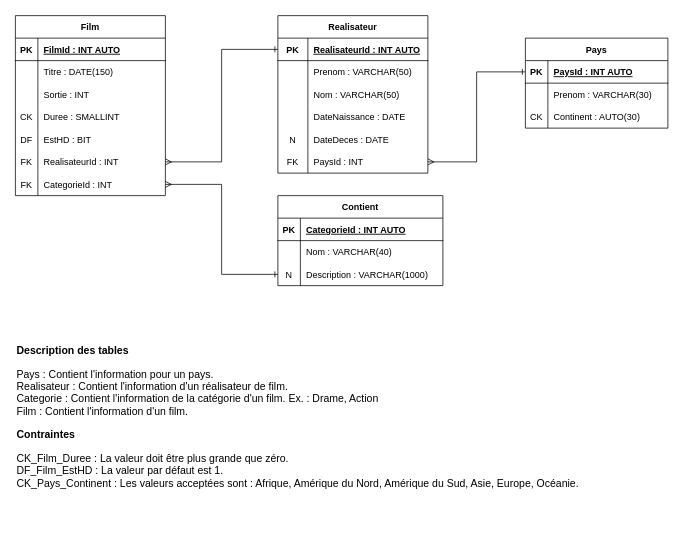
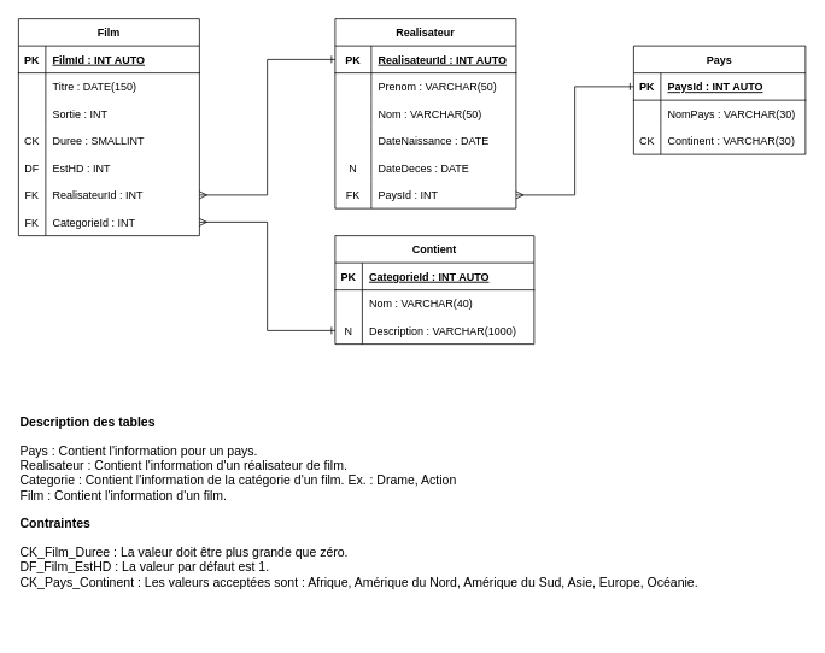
  <mxCell id="0" />
  <mxCell id="1" parent="0" />
  <mxCell id="2" value="Film" style="shape=table;startSize=30;container=1;collapsible=1;childLayout=tableLayout;fixedRows=1;rowLines=0;fontStyle=1;align=center;resizeLast=1;" parent="1" vertex="1"><mxGeometry x="20" y="20" width="200" height="240" as="geometry" /></mxCell>
  <mxCell id="3" value="" style="shape=tableRow;horizontal=0;startSize=0;swimlaneHead=0;swimlaneBody=0;fillColor=none;collapsible=0;dropTarget=0;points=[[0,0.5],[1,0.5]];portConstraint=eastwest;top=0;left=0;right=0;bottom=1;" parent="2" vertex="1"><mxGeometry y="30" width="200" height="30" as="geometry" /></mxCell>
  <mxCell id="4" value="PK" style="shape=partialRectangle;connectable=0;fillColor=none;top=0;left=0;bottom=0;right=0;fontStyle=1;overflow=hidden;" parent="3" vertex="1"><mxGeometry width="30" height="30" as="geometry"><mxRectangle width="30" height="30" as="alternateBounds" /></mxGeometry></mxCell>
  <mxCell id="5" value="FilmId : INT AUTO" style="shape=partialRectangle;connectable=0;fillColor=none;top=0;left=0;bottom=0;right=0;align=left;spacingLeft=6;fontStyle=5;overflow=hidden;" parent="3" vertex="1"><mxGeometry x="30" width="170" height="30" as="geometry"><mxRectangle width="170" height="30" as="alternateBounds" /></mxGeometry></mxCell>
  <mxCell id="6" value="" style="shape=tableRow;horizontal=0;startSize=0;swimlaneHead=0;swimlaneBody=0;fillColor=none;collapsible=0;dropTarget=0;points=[[0,0.5],[1,0.5]];portConstraint=eastwest;top=0;left=0;right=0;bottom=0;" parent="2" vertex="1"><mxGeometry y="60" width="200" height="30" as="geometry" /></mxCell>
  <mxCell id="7" value="" style="shape=partialRectangle;connectable=0;fillColor=none;top=0;left=0;bottom=0;right=0;editable=1;overflow=hidden;" parent="6" vertex="1"><mxGeometry width="30" height="30" as="geometry"><mxRectangle width="30" height="30" as="alternateBounds" /></mxGeometry></mxCell>
  <mxCell id="8" value="Titre : DATE(150)" style="shape=partialRectangle;connectable=0;fillColor=none;top=0;left=0;bottom=0;right=0;align=left;spacingLeft=6;overflow=hidden;" parent="6" vertex="1"><mxGeometry x="30" width="170" height="30" as="geometry"><mxRectangle width="170" height="30" as="alternateBounds" /></mxGeometry></mxCell>
  <mxCell id="9" value="" style="shape=tableRow;horizontal=0;startSize=0;swimlaneHead=0;swimlaneBody=0;fillColor=none;collapsible=0;dropTarget=0;points=[[0,0.5],[1,0.5]];portConstraint=eastwest;top=0;left=0;right=0;bottom=0;" parent="2" vertex="1"><mxGeometry y="90" width="200" height="30" as="geometry" /></mxCell>
  <mxCell id="10" value="" style="shape=partialRectangle;connectable=0;fillColor=none;top=0;left=0;bottom=0;right=0;editable=1;overflow=hidden;" parent="9" vertex="1"><mxGeometry width="30" height="30" as="geometry"><mxRectangle width="30" height="30" as="alternateBounds" /></mxGeometry></mxCell>
  <mxCell id="11" value="Sortie : INT" style="shape=partialRectangle;connectable=0;fillColor=none;top=0;left=0;bottom=0;right=0;align=left;spacingLeft=6;overflow=hidden;" parent="9" vertex="1"><mxGeometry x="30" width="170" height="30" as="geometry"><mxRectangle width="170" height="30" as="alternateBounds" /></mxGeometry></mxCell>
  <mxCell id="12" value="" style="shape=tableRow;horizontal=0;startSize=0;swimlaneHead=0;swimlaneBody=0;fillColor=none;collapsible=0;dropTarget=0;points=[[0,0.5],[1,0.5]];portConstraint=eastwest;top=0;left=0;right=0;bottom=0;" parent="2" vertex="1"><mxGeometry y="120" width="200" height="30" as="geometry" /></mxCell>
  <mxCell id="13" value="CK" style="shape=partialRectangle;connectable=0;fillColor=none;top=0;left=0;bottom=0;right=0;editable=1;overflow=hidden;" parent="12" vertex="1"><mxGeometry width="30" height="30" as="geometry"><mxRectangle width="30" height="30" as="alternateBounds" /></mxGeometry></mxCell>
  <mxCell id="14" value="Duree : SMALLINT" style="shape=partialRectangle;connectable=0;fillColor=none;top=0;left=0;bottom=0;right=0;align=left;spacingLeft=6;overflow=hidden;" parent="12" vertex="1"><mxGeometry x="30" width="170" height="30" as="geometry"><mxRectangle width="170" height="30" as="alternateBounds" /></mxGeometry></mxCell>
  <mxCell id="15" value="" style="shape=tableRow;horizontal=0;startSize=0;swimlaneHead=0;swimlaneBody=0;fillColor=none;collapsible=0;dropTarget=0;points=[[0,0.5],[1,0.5]];portConstraint=eastwest;top=0;left=0;right=0;bottom=0;" parent="2" vertex="1"><mxGeometry y="150" width="200" height="30" as="geometry" /></mxCell>
  <mxCell id="16" value="DF" style="shape=partialRectangle;connectable=0;fillColor=none;top=0;left=0;bottom=0;right=0;editable=1;overflow=hidden;" parent="15" vertex="1"><mxGeometry width="30" height="30" as="geometry"><mxRectangle width="30" height="30" as="alternateBounds" /></mxGeometry></mxCell>
- <mxCell id="17" value="EstHD : BIT" style="shape=partialRectangle;connectable=0;fillColor=none;top=0;left=0;bottom=0;right=0;align=left;spacingLeft=6;overflow=hidden;" parent="15" vertex="1"><mxGeometry x="30" width="170" height="30" as="geometry"><mxRectangle width="170" height="30" as="alternateBounds" /></mxGeometry></mxCell>
+ <mxCell id="17" value="EstHD : INT" style="shape=partialRectangle;connectable=0;fillColor=none;top=0;left=0;bottom=0;right=0;align=left;spacingLeft=6;overflow=hidden;" parent="15" vertex="1"><mxGeometry x="30" width="170" height="30" as="geometry"><mxRectangle width="170" height="30" as="alternateBounds" /></mxGeometry></mxCell>
  <mxCell id="18" value="" style="shape=tableRow;horizontal=0;startSize=0;swimlaneHead=0;swimlaneBody=0;fillColor=none;collapsible=0;dropTarget=0;points=[[0,0.5],[1,0.5]];portConstraint=eastwest;top=0;left=0;right=0;bottom=0;" parent="2" vertex="1"><mxGeometry y="180" width="200" height="30" as="geometry" /></mxCell>
  <mxCell id="19" value="FK" style="shape=partialRectangle;connectable=0;fillColor=none;top=0;left=0;bottom=0;right=0;editable=1;overflow=hidden;" parent="18" vertex="1"><mxGeometry width="30" height="30" as="geometry"><mxRectangle width="30" height="30" as="alternateBounds" /></mxGeometry></mxCell>
  <mxCell id="20" value="RealisateurId : INT" style="shape=partialRectangle;connectable=0;fillColor=none;top=0;left=0;bottom=0;right=0;align=left;spacingLeft=6;overflow=hidden;" parent="18" vertex="1"><mxGeometry x="30" width="170" height="30" as="geometry"><mxRectangle width="170" height="30" as="alternateBounds" /></mxGeometry></mxCell>
  <mxCell id="21" value="" style="shape=tableRow;horizontal=0;startSize=0;swimlaneHead=0;swimlaneBody=0;fillColor=none;collapsible=0;dropTarget=0;points=[[0,0.5],[1,0.5]];portConstraint=eastwest;top=0;left=0;right=0;bottom=0;" parent="2" vertex="1"><mxGeometry y="210" width="200" height="30" as="geometry" /></mxCell>
  <mxCell id="22" value="FK" style="shape=partialRectangle;connectable=0;fillColor=none;top=0;left=0;bottom=0;right=0;editable=1;overflow=hidden;" parent="21" vertex="1"><mxGeometry width="30" height="30" as="geometry"><mxRectangle width="30" height="30" as="alternateBounds" /></mxGeometry></mxCell>
  <mxCell id="23" value="CategorieId : INT" style="shape=partialRectangle;connectable=0;fillColor=none;top=0;left=0;bottom=0;right=0;align=left;spacingLeft=6;overflow=hidden;" parent="21" vertex="1"><mxGeometry x="30" width="170" height="30" as="geometry"><mxRectangle width="170" height="30" as="alternateBounds" /></mxGeometry></mxCell>
  <mxCell id="24" value="Realisateur" style="shape=table;startSize=30;container=1;collapsible=1;childLayout=tableLayout;fixedRows=1;rowLines=0;fontStyle=1;align=center;resizeLast=1;" parent="1" vertex="1"><mxGeometry x="370" y="20" width="200" height="210" as="geometry" /></mxCell>
  <mxCell id="25" value="" style="shape=tableRow;horizontal=0;startSize=0;swimlaneHead=0;swimlaneBody=0;fillColor=none;collapsible=0;dropTarget=0;points=[[0,0.5],[1,0.5]];portConstraint=eastwest;top=0;left=0;right=0;bottom=1;" parent="24" vertex="1"><mxGeometry y="30" width="200" height="30" as="geometry" /></mxCell>
  <mxCell id="26" value="PK" style="shape=partialRectangle;connectable=0;fillColor=none;top=0;left=0;bottom=0;right=0;fontStyle=1;overflow=hidden;" parent="25" vertex="1"><mxGeometry width="40" height="30" as="geometry"><mxRectangle width="40" height="30" as="alternateBounds" /></mxGeometry></mxCell>
  <mxCell id="27" value="RealisateurId : INT AUTO" style="shape=partialRectangle;connectable=0;fillColor=none;top=0;left=0;bottom=0;right=0;align=left;spacingLeft=6;fontStyle=5;overflow=hidden;" parent="25" vertex="1"><mxGeometry x="40" width="160" height="30" as="geometry"><mxRectangle width="160" height="30" as="alternateBounds" /></mxGeometry></mxCell>
  <mxCell id="28" value="" style="shape=tableRow;horizontal=0;startSize=0;swimlaneHead=0;swimlaneBody=0;fillColor=none;collapsible=0;dropTarget=0;points=[[0,0.5],[1,0.5]];portConstraint=eastwest;top=0;left=0;right=0;bottom=0;" parent="24" vertex="1"><mxGeometry y="60" width="200" height="30" as="geometry" /></mxCell>
  <mxCell id="29" value="" style="shape=partialRectangle;connectable=0;fillColor=none;top=0;left=0;bottom=0;right=0;editable=1;overflow=hidden;" parent="28" vertex="1"><mxGeometry width="40" height="30" as="geometry"><mxRectangle width="40" height="30" as="alternateBounds" /></mxGeometry></mxCell>
  <mxCell id="30" value="Prenom : VARCHAR(50)" style="shape=partialRectangle;connectable=0;fillColor=none;top=0;left=0;bottom=0;right=0;align=left;spacingLeft=6;overflow=hidden;" parent="28" vertex="1"><mxGeometry x="40" width="160" height="30" as="geometry"><mxRectangle width="160" height="30" as="alternateBounds" /></mxGeometry></mxCell>
  <mxCell id="31" value="" style="shape=tableRow;horizontal=0;startSize=0;swimlaneHead=0;swimlaneBody=0;fillColor=none;collapsible=0;dropTarget=0;points=[[0,0.5],[1,0.5]];portConstraint=eastwest;top=0;left=0;right=0;bottom=0;" parent="24" vertex="1"><mxGeometry y="90" width="200" height="30" as="geometry" /></mxCell>
  <mxCell id="32" value="" style="shape=partialRectangle;connectable=0;fillColor=none;top=0;left=0;bottom=0;right=0;editable=1;overflow=hidden;" parent="31" vertex="1"><mxGeometry width="40" height="30" as="geometry"><mxRectangle width="40" height="30" as="alternateBounds" /></mxGeometry></mxCell>
  <mxCell id="33" value="Nom : VARCHAR(50)" style="shape=partialRectangle;connectable=0;fillColor=none;top=0;left=0;bottom=0;right=0;align=left;spacingLeft=6;overflow=hidden;" parent="31" vertex="1"><mxGeometry x="40" width="160" height="30" as="geometry"><mxRectangle width="160" height="30" as="alternateBounds" /></mxGeometry></mxCell>
  <mxCell id="34" value="" style="shape=tableRow;horizontal=0;startSize=0;swimlaneHead=0;swimlaneBody=0;fillColor=none;collapsible=0;dropTarget=0;points=[[0,0.5],[1,0.5]];portConstraint=eastwest;top=0;left=0;right=0;bottom=0;" parent="24" vertex="1"><mxGeometry y="120" width="200" height="30" as="geometry" /></mxCell>
  <mxCell id="35" value="" style="shape=partialRectangle;connectable=0;fillColor=none;top=0;left=0;bottom=0;right=0;editable=1;overflow=hidden;" parent="34" vertex="1"><mxGeometry width="40" height="30" as="geometry"><mxRectangle width="40" height="30" as="alternateBounds" /></mxGeometry></mxCell>
  <mxCell id="36" value="DateNaissance : DATE" style="shape=partialRectangle;connectable=0;fillColor=none;top=0;left=0;bottom=0;right=0;align=left;spacingLeft=6;overflow=hidden;" parent="34" vertex="1"><mxGeometry x="40" width="160" height="30" as="geometry"><mxRectangle width="160" height="30" as="alternateBounds" /></mxGeometry></mxCell>
  <mxCell id="37" value="" style="shape=tableRow;horizontal=0;startSize=0;swimlaneHead=0;swimlaneBody=0;fillColor=none;collapsible=0;dropTarget=0;points=[[0,0.5],[1,0.5]];portConstraint=eastwest;top=0;left=0;right=0;bottom=0;" parent="24" vertex="1"><mxGeometry y="150" width="200" height="30" as="geometry" /></mxCell>
  <mxCell id="38" value="N" style="shape=partialRectangle;connectable=0;fillColor=none;top=0;left=0;bottom=0;right=0;editable=1;overflow=hidden;" parent="37" vertex="1"><mxGeometry width="40" height="30" as="geometry"><mxRectangle width="40" height="30" as="alternateBounds" /></mxGeometry></mxCell>
  <mxCell id="39" value="DateDeces : DATE" style="shape=partialRectangle;connectable=0;fillColor=none;top=0;left=0;bottom=0;right=0;align=left;spacingLeft=6;overflow=hidden;" parent="37" vertex="1"><mxGeometry x="40" width="160" height="30" as="geometry"><mxRectangle width="160" height="30" as="alternateBounds" /></mxGeometry></mxCell>
  <mxCell id="40" value="" style="shape=tableRow;horizontal=0;startSize=0;swimlaneHead=0;swimlaneBody=0;fillColor=none;collapsible=0;dropTarget=0;points=[[0,0.5],[1,0.5]];portConstraint=eastwest;top=0;left=0;right=0;bottom=0;" parent="24" vertex="1"><mxGeometry y="180" width="200" height="30" as="geometry" /></mxCell>
  <mxCell id="41" value="FK" style="shape=partialRectangle;connectable=0;fillColor=none;top=0;left=0;bottom=0;right=0;editable=1;overflow=hidden;" parent="40" vertex="1"><mxGeometry width="40" height="30" as="geometry"><mxRectangle width="40" height="30" as="alternateBounds" /></mxGeometry></mxCell>
  <mxCell id="42" value="PaysId : INT" style="shape=partialRectangle;connectable=0;fillColor=none;top=0;left=0;bottom=0;right=0;align=left;spacingLeft=6;overflow=hidden;" parent="40" vertex="1"><mxGeometry x="40" width="160" height="30" as="geometry"><mxRectangle width="160" height="30" as="alternateBounds" /></mxGeometry></mxCell>
  <mxCell id="43" style="edgeStyle=orthogonalEdgeStyle;rounded=0;orthogonalLoop=1;jettySize=auto;html=1;entryX=0;entryY=0.5;entryDx=0;entryDy=0;endArrow=ERone;endFill=0;startArrow=ERmany;startFill=0;exitX=1;exitY=0.5;exitDx=0;exitDy=0;" parent="1" source="18" target="25" edge="1"><mxGeometry relative="1" as="geometry" /></mxCell>
  <mxCell id="44" value="Pays" style="shape=table;startSize=30;container=1;collapsible=1;childLayout=tableLayout;fixedRows=1;rowLines=0;fontStyle=1;align=center;resizeLast=1;" parent="1" vertex="1"><mxGeometry x="700" y="50" width="190" height="120" as="geometry" /></mxCell>
  <mxCell id="45" value="" style="shape=tableRow;horizontal=0;startSize=0;swimlaneHead=0;swimlaneBody=0;fillColor=none;collapsible=0;dropTarget=0;points=[[0,0.5],[1,0.5]];portConstraint=eastwest;top=0;left=0;right=0;bottom=1;" parent="44" vertex="1"><mxGeometry y="30" width="190" height="30" as="geometry" /></mxCell>
  <mxCell id="46" value="PK" style="shape=partialRectangle;connectable=0;fillColor=none;top=0;left=0;bottom=0;right=0;fontStyle=1;overflow=hidden;" parent="45" vertex="1"><mxGeometry width="30" height="30" as="geometry"><mxRectangle width="30" height="30" as="alternateBounds" /></mxGeometry></mxCell>
  <mxCell id="47" value="PaysId : INT AUTO" style="shape=partialRectangle;connectable=0;fillColor=none;top=0;left=0;bottom=0;right=0;align=left;spacingLeft=6;fontStyle=5;overflow=hidden;" parent="45" vertex="1"><mxGeometry x="30" width="160" height="30" as="geometry"><mxRectangle width="160" height="30" as="alternateBounds" /></mxGeometry></mxCell>
  <mxCell id="48" value="" style="shape=tableRow;horizontal=0;startSize=0;swimlaneHead=0;swimlaneBody=0;fillColor=none;collapsible=0;dropTarget=0;points=[[0,0.5],[1,0.5]];portConstraint=eastwest;top=0;left=0;right=0;bottom=0;" parent="44" vertex="1"><mxGeometry y="60" width="190" height="30" as="geometry" /></mxCell>
  <mxCell id="49" value="" style="shape=partialRectangle;connectable=0;fillColor=none;top=0;left=0;bottom=0;right=0;editable=1;overflow=hidden;" parent="48" vertex="1"><mxGeometry width="30" height="30" as="geometry"><mxRectangle width="30" height="30" as="alternateBounds" /></mxGeometry></mxCell>
- <mxCell id="50" value="Prenom : VARCHAR(30)" style="shape=partialRectangle;connectable=0;fillColor=none;top=0;left=0;bottom=0;right=0;align=left;spacingLeft=6;overflow=hidden;" parent="48" vertex="1"><mxGeometry x="30" width="160" height="30" as="geometry"><mxRectangle width="160" height="30" as="alternateBounds" /></mxGeometry></mxCell>
+ <mxCell id="50" value="NomPays : VARCHAR(30)" style="shape=partialRectangle;connectable=0;fillColor=none;top=0;left=0;bottom=0;right=0;align=left;spacingLeft=6;overflow=hidden;" parent="48" vertex="1"><mxGeometry x="30" width="160" height="30" as="geometry"><mxRectangle width="160" height="30" as="alternateBounds" /></mxGeometry></mxCell>
  <mxCell id="51" value="" style="shape=tableRow;horizontal=0;startSize=0;swimlaneHead=0;swimlaneBody=0;fillColor=none;collapsible=0;dropTarget=0;points=[[0,0.5],[1,0.5]];portConstraint=eastwest;top=0;left=0;right=0;bottom=0;" parent="44" vertex="1"><mxGeometry y="90" width="190" height="30" as="geometry" /></mxCell>
  <mxCell id="52" value="CK" style="shape=partialRectangle;connectable=0;fillColor=none;top=0;left=0;bottom=0;right=0;editable=1;overflow=hidden;" parent="51" vertex="1"><mxGeometry width="30" height="30" as="geometry"><mxRectangle width="30" height="30" as="alternateBounds" /></mxGeometry></mxCell>
- <mxCell id="53" value="Continent : AUTO(30)" style="shape=partialRectangle;connectable=0;fillColor=none;top=0;left=0;bottom=0;right=0;align=left;spacingLeft=6;overflow=hidden;" parent="51" vertex="1"><mxGeometry x="30" width="160" height="30" as="geometry"><mxRectangle width="160" height="30" as="alternateBounds" /></mxGeometry></mxCell>
+ <mxCell id="53" value="Continent : VARCHAR(30)" style="shape=partialRectangle;connectable=0;fillColor=none;top=0;left=0;bottom=0;right=0;align=left;spacingLeft=6;overflow=hidden;" parent="51" vertex="1"><mxGeometry x="30" width="160" height="30" as="geometry"><mxRectangle width="160" height="30" as="alternateBounds" /></mxGeometry></mxCell>
  <mxCell id="54" style="edgeStyle=orthogonalEdgeStyle;rounded=0;orthogonalLoop=1;jettySize=auto;html=1;startArrow=ERmany;startFill=0;endArrow=ERone;endFill=0;entryX=0;entryY=0.5;entryDx=0;entryDy=0;" parent="1" source="40" target="45" edge="1"><mxGeometry relative="1" as="geometry" /></mxCell>
  <mxCell id="55" value="Contient" style="shape=table;startSize=30;container=1;collapsible=1;childLayout=tableLayout;fixedRows=1;rowLines=0;fontStyle=1;align=center;resizeLast=1;" parent="1" vertex="1"><mxGeometry x="370" y="260" width="220" height="120" as="geometry" /></mxCell>
  <mxCell id="56" value="" style="shape=tableRow;horizontal=0;startSize=0;swimlaneHead=0;swimlaneBody=0;fillColor=none;collapsible=0;dropTarget=0;points=[[0,0.5],[1,0.5]];portConstraint=eastwest;top=0;left=0;right=0;bottom=1;" parent="55" vertex="1"><mxGeometry y="30" width="220" height="30" as="geometry" /></mxCell>
  <mxCell id="57" value="PK" style="shape=partialRectangle;connectable=0;fillColor=none;top=0;left=0;bottom=0;right=0;fontStyle=1;overflow=hidden;" parent="56" vertex="1"><mxGeometry width="30" height="30" as="geometry"><mxRectangle width="30" height="30" as="alternateBounds" /></mxGeometry></mxCell>
  <mxCell id="58" value="CategorieId : INT AUTO" style="shape=partialRectangle;connectable=0;fillColor=none;top=0;left=0;bottom=0;right=0;align=left;spacingLeft=6;fontStyle=5;overflow=hidden;" parent="56" vertex="1"><mxGeometry x="30" width="190" height="30" as="geometry"><mxRectangle width="190" height="30" as="alternateBounds" /></mxGeometry></mxCell>
  <mxCell id="59" value="" style="shape=tableRow;horizontal=0;startSize=0;swimlaneHead=0;swimlaneBody=0;fillColor=none;collapsible=0;dropTarget=0;points=[[0,0.5],[1,0.5]];portConstraint=eastwest;top=0;left=0;right=0;bottom=0;" parent="55" vertex="1"><mxGeometry y="60" width="220" height="30" as="geometry" /></mxCell>
  <mxCell id="60" value="" style="shape=partialRectangle;connectable=0;fillColor=none;top=0;left=0;bottom=0;right=0;editable=1;overflow=hidden;" parent="59" vertex="1"><mxGeometry width="30" height="30" as="geometry"><mxRectangle width="30" height="30" as="alternateBounds" /></mxGeometry></mxCell>
  <mxCell id="61" value="Nom : VARCHAR(40)" style="shape=partialRectangle;connectable=0;fillColor=none;top=0;left=0;bottom=0;right=0;align=left;spacingLeft=6;overflow=hidden;" parent="59" vertex="1"><mxGeometry x="30" width="190" height="30" as="geometry"><mxRectangle width="190" height="30" as="alternateBounds" /></mxGeometry></mxCell>
  <mxCell id="62" value="" style="shape=tableRow;horizontal=0;startSize=0;swimlaneHead=0;swimlaneBody=0;fillColor=none;collapsible=0;dropTarget=0;points=[[0,0.5],[1,0.5]];portConstraint=eastwest;top=0;left=0;right=0;bottom=0;" parent="55" vertex="1"><mxGeometry y="90" width="220" height="30" as="geometry" /></mxCell>
  <mxCell id="63" value="N" style="shape=partialRectangle;connectable=0;fillColor=none;top=0;left=0;bottom=0;right=0;editable=1;overflow=hidden;" parent="62" vertex="1"><mxGeometry width="30" height="30" as="geometry"><mxRectangle width="30" height="30" as="alternateBounds" /></mxGeometry></mxCell>
  <mxCell id="64" value="Description : VARCHAR(1000)" style="shape=partialRectangle;connectable=0;fillColor=none;top=0;left=0;bottom=0;right=0;align=left;spacingLeft=6;overflow=hidden;" parent="62" vertex="1"><mxGeometry x="30" width="190" height="30" as="geometry"><mxRectangle width="190" height="30" as="alternateBounds" /></mxGeometry></mxCell>
  <mxCell id="65" style="edgeStyle=orthogonalEdgeStyle;rounded=0;orthogonalLoop=1;jettySize=auto;html=1;startArrow=ERmany;startFill=0;endArrow=ERone;endFill=0;" parent="1" source="21" target="62" edge="1"><mxGeometry relative="1" as="geometry" /></mxCell>
  <mxCell id="66" value="&lt;b style=&quot;font-size: 14px;&quot;&gt;Description des tables&lt;/b&gt;&lt;br style=&quot;font-size: 14px;&quot;&gt;&lt;br style=&quot;font-size: 14px;&quot;&gt;&lt;span style=&quot;font-size: 14px;&quot;&gt;Pays : Contient l'information pour un pays.&lt;/span&gt;&lt;br style=&quot;font-size: 14px;&quot;&gt;&lt;span style=&quot;font-size: 14px;&quot;&gt;Realisateur : Contient l'information d'un réalisateur de film.&lt;/span&gt;&lt;br style=&quot;font-size: 14px;&quot;&gt;&lt;span style=&quot;font-size: 14px;&quot;&gt;Categorie : Contient l'information de la catégorie d'un film. Ex. : Drame, Action&lt;/span&gt;&lt;br style=&quot;font-size: 14px;&quot;&gt;&lt;span style=&quot;font-size: 14px;&quot;&gt;Film : Contient l'information d'un film.&lt;br&gt;&lt;/span&gt;&lt;br style=&quot;font-size: 14px;&quot;&gt;&lt;b style=&quot;font-size: 14px;&quot;&gt;Contraintes&lt;/b&gt;&lt;br style=&quot;font-size: 14px;&quot;&gt;&lt;br style=&quot;font-size: 14px;&quot;&gt;&lt;span style=&quot;font-size: 14px;&quot;&gt;CK_Film_Duree : La valeur doit être plus grande que zéro.&lt;/span&gt;&lt;br style=&quot;font-size: 14px;&quot;&gt;&lt;span style=&quot;font-size: 14px;&quot;&gt;DF_Film_EstHD : La valeur par défaut est 1.&lt;/span&gt;&lt;br style=&quot;font-size: 14px;&quot;&gt;&lt;span style=&quot;font-size: 14px;&quot;&gt;CK_Pays_Continent : Les valeurs acceptées sont : Afrique, Amérique du Nord, Amérique du Sud, Asie, Europe, Océanie.&lt;/span&gt;" style="text;html=1;strokeColor=none;fillColor=none;align=left;verticalAlign=middle;whiteSpace=wrap;rounded=0;" parent="1" vertex="1"><mxGeometry x="20" y="410" width="760" height="290" as="geometry" /></mxCell>
